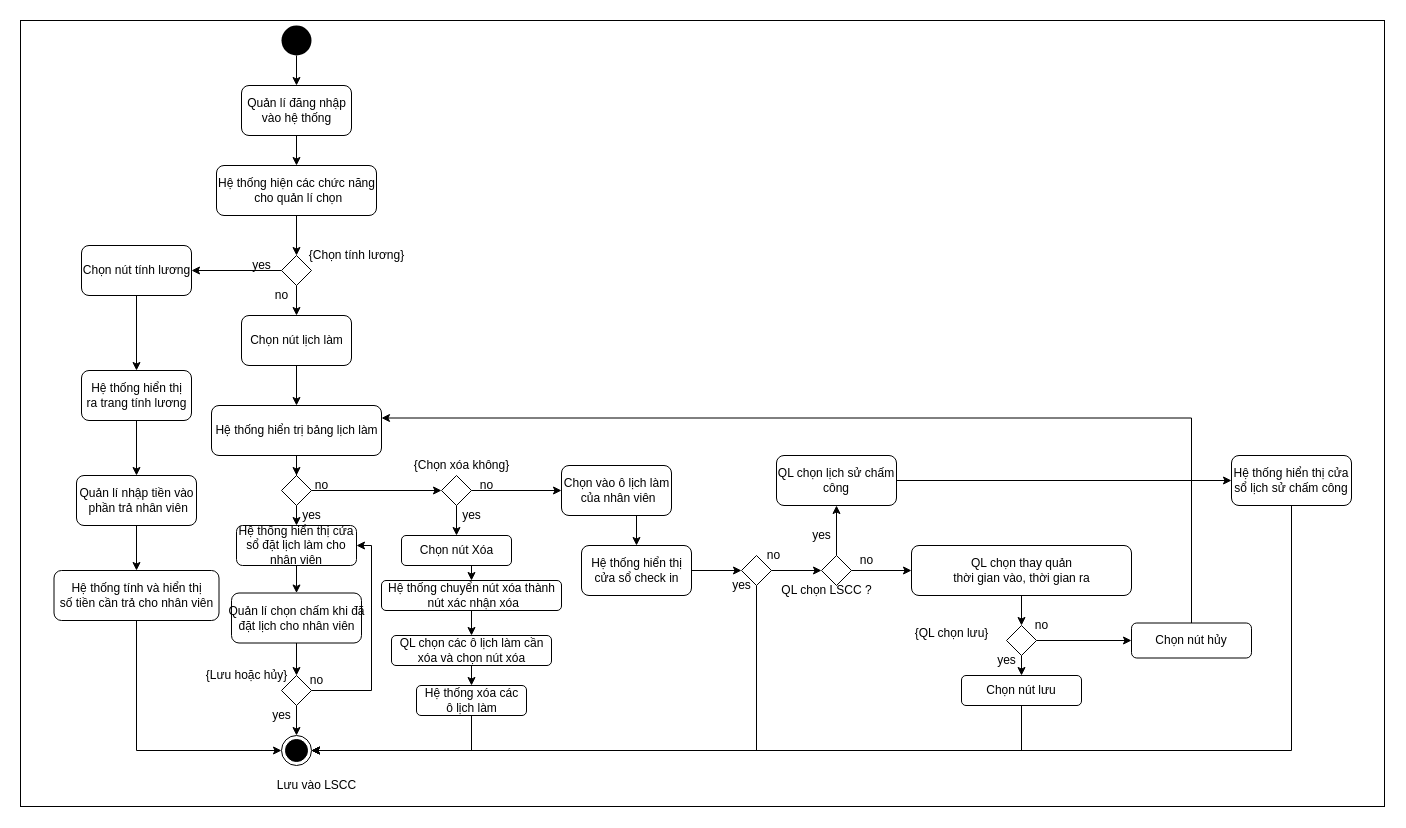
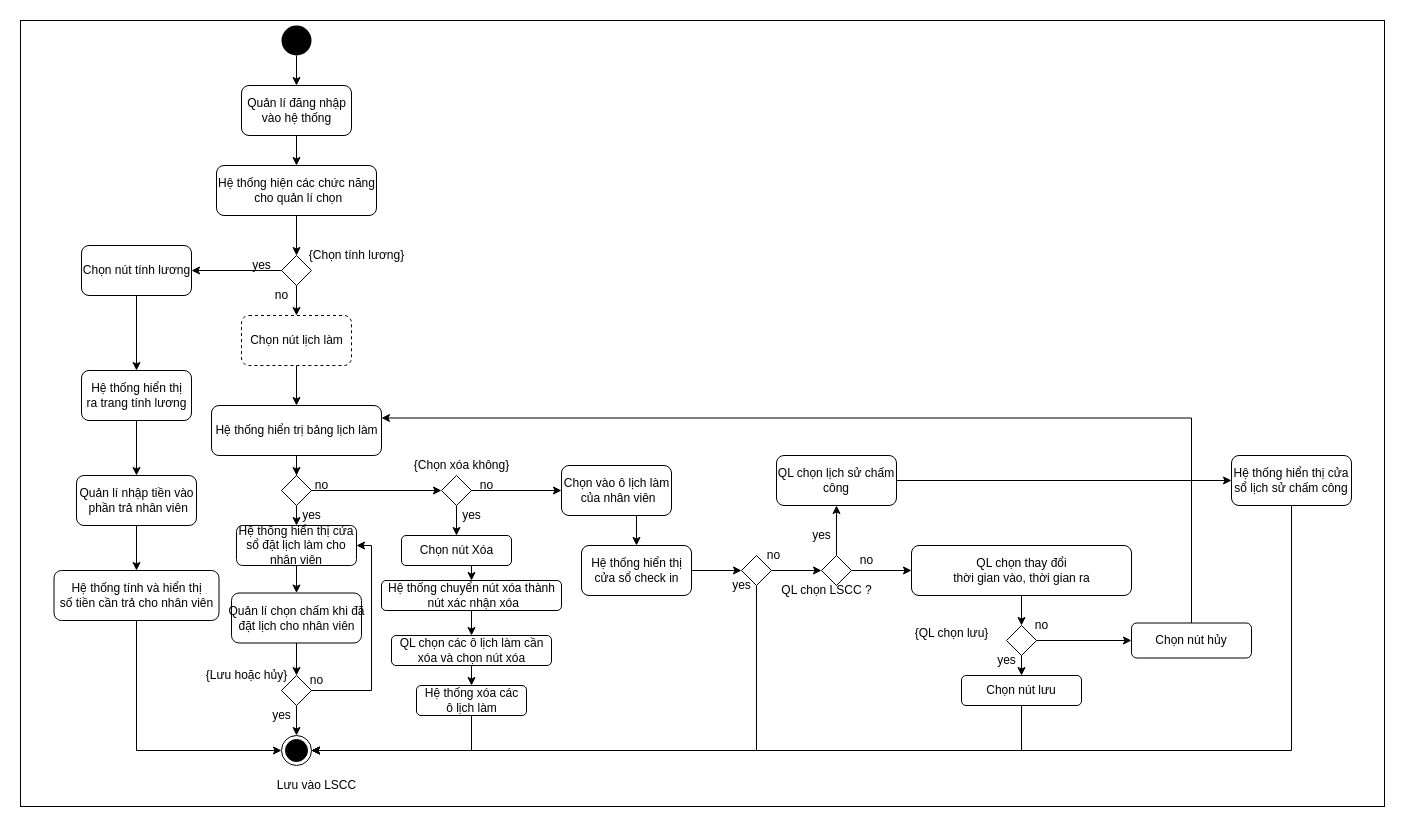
  <mxCell id="0" />
  <mxCell id="1" parent="0" />
  <mxCell id="2" value="" style="rounded=0;whiteSpace=wrap;html=1;fillColor=none;" vertex="1" parent="1"><mxGeometry x="20" y="20" width="1364" height="786" as="geometry" /></mxCell>
  <mxCell id="3" style="edgeStyle=orthogonalEdgeStyle;rounded=0;orthogonalLoop=1;jettySize=auto;html=1;exitX=0.5;exitY=1;exitDx=0;exitDy=0;entryX=0.5;entryY=0;entryDx=0;entryDy=0;" parent="1" source="4" target="6" edge="1"><mxGeometry relative="1" as="geometry" /></mxCell>
  <mxCell id="4" value="Quản lí đăng nhập &lt;br&gt;vào hệ thống" style="html=1;rounded=1;" parent="1" vertex="1"><mxGeometry x="241" y="85" width="110" height="50" as="geometry" /></mxCell>
  <mxCell id="5" style="edgeStyle=orthogonalEdgeStyle;rounded=0;orthogonalLoop=1;jettySize=auto;html=1;exitX=0.5;exitY=1;exitDx=0;exitDy=0;" parent="1" source="6" target="19" edge="1"><mxGeometry relative="1" as="geometry" /></mxCell>
  <mxCell id="6" value="Hệ thống hiện các chức năng&lt;br&gt;&amp;nbsp;cho quản lí chọn" style="html=1;rounded=1;" parent="1" vertex="1"><mxGeometry x="216" y="165" width="160" height="50" as="geometry" /></mxCell>
  <mxCell id="7" style="edgeStyle=orthogonalEdgeStyle;rounded=0;orthogonalLoop=1;jettySize=auto;html=1;exitX=0.5;exitY=1;exitDx=0;exitDy=0;" parent="1" source="8" target="10" edge="1"><mxGeometry relative="1" as="geometry" /></mxCell>
- <mxCell id="8" value="Chọn nút lịch làm" style="html=1;rounded=1;" parent="1" vertex="1"><mxGeometry x="241" y="315" width="110" height="50" as="geometry" /></mxCell>
+ <mxCell id="8" value="Chọn nút lịch làm" style="html=1;rounded=1;dashed=1;" parent="1" vertex="1"><mxGeometry x="241" y="315" width="110" height="50" as="geometry" /></mxCell>
  <mxCell id="9" style="edgeStyle=orthogonalEdgeStyle;rounded=0;orthogonalLoop=1;jettySize=auto;html=1;exitX=0.5;exitY=1;exitDx=0;exitDy=0;" parent="1" source="10" target="30" edge="1"><mxGeometry relative="1" as="geometry" /></mxCell>
  <mxCell id="10" value="Hệ thống hiển trị bảng lịch làm" style="html=1;rounded=1;" parent="1" vertex="1"><mxGeometry x="211" y="405" width="170" height="50" as="geometry" /></mxCell>
  <mxCell id="11" style="edgeStyle=orthogonalEdgeStyle;rounded=0;orthogonalLoop=1;jettySize=auto;html=1;exitX=0.5;exitY=1;exitDx=0;exitDy=0;entryX=0.5;entryY=0;entryDx=0;entryDy=0;" parent="1" source="12" target="77" edge="1"><mxGeometry relative="1" as="geometry" /></mxCell>
  <mxCell id="12" value="Quản lí chọn chấm khi đã &lt;br&gt;đặt lịch cho nhân viên" style="html=1;rounded=1;" parent="1" vertex="1"><mxGeometry x="231" y="592.5" width="130" height="50" as="geometry" /></mxCell>
  <mxCell id="13" value="Lưu vào LSCC" style="text;html=1;align=center;verticalAlign=middle;resizable=0;points=[];autosize=1;" parent="1" vertex="1"><mxGeometry x="271" y="775" width="90" height="20" as="geometry" /></mxCell>
  <mxCell id="14" style="edgeStyle=orthogonalEdgeStyle;rounded=0;orthogonalLoop=1;jettySize=auto;html=1;exitX=0.5;exitY=1;exitDx=0;exitDy=0;entryX=0.5;entryY=0;entryDx=0;entryDy=0;" parent="1" source="15" target="4" edge="1"><mxGeometry relative="1" as="geometry" /></mxCell>
  <mxCell id="15" value="" style="ellipse;fillColor=#000000;strokeColor=none;" parent="1" vertex="1"><mxGeometry x="281" y="25" width="30" height="30" as="geometry" /></mxCell>
  <mxCell id="16" value="" style="ellipse;html=1;shape=endState;fillColor=#000000;strokeColor=#000000;" parent="1" vertex="1"><mxGeometry x="281" y="735" width="30" height="30" as="geometry" /></mxCell>
  <mxCell id="17" style="edgeStyle=orthogonalEdgeStyle;rounded=0;orthogonalLoop=1;jettySize=auto;html=1;exitX=0.5;exitY=1;exitDx=0;exitDy=0;" parent="1" source="19" target="8" edge="1"><mxGeometry relative="1" as="geometry" /></mxCell>
  <mxCell id="18" style="edgeStyle=orthogonalEdgeStyle;rounded=0;orthogonalLoop=1;jettySize=auto;html=1;exitX=0;exitY=0.5;exitDx=0;exitDy=0;entryX=1;entryY=0.5;entryDx=0;entryDy=0;" parent="1" source="19" target="21" edge="1"><mxGeometry relative="1" as="geometry" /></mxCell>
  <mxCell id="19" value="" style="rhombus;" parent="1" vertex="1"><mxGeometry x="281" y="255" width="30" height="30" as="geometry" /></mxCell>
  <mxCell id="20" style="edgeStyle=orthogonalEdgeStyle;rounded=0;orthogonalLoop=1;jettySize=auto;html=1;exitX=0.5;exitY=1;exitDx=0;exitDy=0;entryX=0.5;entryY=0;entryDx=0;entryDy=0;" parent="1" source="21" target="23" edge="1"><mxGeometry relative="1" as="geometry" /></mxCell>
  <mxCell id="21" value="Chọn nút tính lương" style="html=1;rounded=1;" parent="1" vertex="1"><mxGeometry x="81" y="245" width="110" height="50" as="geometry" /></mxCell>
  <mxCell id="22" style="edgeStyle=orthogonalEdgeStyle;rounded=0;orthogonalLoop=1;jettySize=auto;html=1;exitX=0.5;exitY=1;exitDx=0;exitDy=0;entryX=0.5;entryY=0;entryDx=0;entryDy=0;" parent="1" source="23" target="25" edge="1"><mxGeometry relative="1" as="geometry" /></mxCell>
  <mxCell id="23" value="Hệ thống hiển thị&lt;br&gt;ra trang tính lương" style="html=1;rounded=1;" parent="1" vertex="1"><mxGeometry x="81" y="370" width="110" height="50" as="geometry" /></mxCell>
  <mxCell id="24" value="" style="edgeStyle=orthogonalEdgeStyle;rounded=0;orthogonalLoop=1;jettySize=auto;html=1;" parent="1" source="25" target="27" edge="1"><mxGeometry relative="1" as="geometry" /></mxCell>
  <mxCell id="25" value="Quản lí nhập tiền vào&lt;br&gt;&amp;nbsp;phần trả nhân viên" style="html=1;rounded=1;" parent="1" vertex="1"><mxGeometry x="76" y="475" width="120" height="50" as="geometry" /></mxCell>
  <mxCell id="26" style="edgeStyle=orthogonalEdgeStyle;rounded=0;orthogonalLoop=1;jettySize=auto;html=1;exitX=0.5;exitY=1;exitDx=0;exitDy=0;entryX=0;entryY=0.5;entryDx=0;entryDy=0;" parent="1" source="27" target="16" edge="1"><mxGeometry relative="1" as="geometry" /></mxCell>
  <mxCell id="27" value="Hệ thống tính và hiển thị&lt;br&gt;số tiền cần trả cho nhân viên" style="html=1;rounded=1;" parent="1" vertex="1"><mxGeometry x="53.5" y="570" width="165" height="50" as="geometry" /></mxCell>
  <mxCell id="28" style="edgeStyle=orthogonalEdgeStyle;rounded=0;orthogonalLoop=1;jettySize=auto;html=1;exitX=1;exitY=0.5;exitDx=0;exitDy=0;entryX=0;entryY=0.5;entryDx=0;entryDy=0;" parent="1" source="30" target="35" edge="1"><mxGeometry relative="1" as="geometry" /></mxCell>
  <mxCell id="29" style="edgeStyle=orthogonalEdgeStyle;rounded=0;orthogonalLoop=1;jettySize=auto;html=1;exitX=0.5;exitY=1;exitDx=0;exitDy=0;entryX=0.5;entryY=0;entryDx=0;entryDy=0;" parent="1" source="30" target="55" edge="1"><mxGeometry relative="1" as="geometry" /></mxCell>
  <mxCell id="30" value="" style="rhombus;" parent="1" vertex="1"><mxGeometry x="281" y="475" width="30" height="30" as="geometry" /></mxCell>
  <mxCell id="31" style="edgeStyle=orthogonalEdgeStyle;rounded=0;orthogonalLoop=1;jettySize=auto;html=1;exitX=0.5;exitY=1;exitDx=0;exitDy=0;entryX=0.5;entryY=0;entryDx=0;entryDy=0;" parent="1" source="32" target="45" edge="1"><mxGeometry relative="1" as="geometry" /></mxCell>
  <mxCell id="32" value="Chọn vào ô lịch làm&lt;br&gt;&amp;nbsp;của nhân viên" style="html=1;rounded=1;" parent="1" vertex="1"><mxGeometry x="561" y="465" width="110" height="50" as="geometry" /></mxCell>
  <mxCell id="33" style="edgeStyle=orthogonalEdgeStyle;rounded=0;orthogonalLoop=1;jettySize=auto;html=1;exitX=0.5;exitY=1;exitDx=0;exitDy=0;entryX=0.5;entryY=0;entryDx=0;entryDy=0;" parent="1" source="35" target="37" edge="1"><mxGeometry relative="1" as="geometry" /></mxCell>
  <mxCell id="34" style="edgeStyle=orthogonalEdgeStyle;rounded=0;orthogonalLoop=1;jettySize=auto;html=1;exitX=1;exitY=0.5;exitDx=0;exitDy=0;entryX=0;entryY=0.5;entryDx=0;entryDy=0;" parent="1" source="35" target="32" edge="1"><mxGeometry relative="1" as="geometry" /></mxCell>
  <mxCell id="35" value="" style="rhombus;" parent="1" vertex="1"><mxGeometry x="441" y="475" width="30" height="30" as="geometry" /></mxCell>
  <mxCell id="36" style="edgeStyle=orthogonalEdgeStyle;rounded=0;orthogonalLoop=1;jettySize=auto;html=1;exitX=0.5;exitY=1;exitDx=0;exitDy=0;entryX=0.5;entryY=0;entryDx=0;entryDy=0;" parent="1" source="37" target="39" edge="1"><mxGeometry relative="1" as="geometry" /></mxCell>
  <mxCell id="37" value="Chọn nút Xóa" style="html=1;rounded=1;" parent="1" vertex="1"><mxGeometry x="401" y="535" width="110" height="30" as="geometry" /></mxCell>
  <mxCell id="38" style="edgeStyle=orthogonalEdgeStyle;rounded=0;orthogonalLoop=1;jettySize=auto;html=1;exitX=0.5;exitY=1;exitDx=0;exitDy=0;entryX=0.5;entryY=0;entryDx=0;entryDy=0;" parent="1" source="39" target="41" edge="1"><mxGeometry relative="1" as="geometry" /></mxCell>
  <mxCell id="39" value="Hệ thống chuyển nút xóa thành&lt;br&gt;&amp;nbsp;nút xác nhận xóa" style="html=1;rounded=1;" parent="1" vertex="1"><mxGeometry x="381" y="580" width="180" height="30" as="geometry" /></mxCell>
  <mxCell id="40" style="edgeStyle=orthogonalEdgeStyle;rounded=0;orthogonalLoop=1;jettySize=auto;html=1;exitX=0.5;exitY=1;exitDx=0;exitDy=0;entryX=0.5;entryY=0;entryDx=0;entryDy=0;" parent="1" source="41" target="43" edge="1"><mxGeometry relative="1" as="geometry" /></mxCell>
  <mxCell id="41" value="QL chọn các ô lịch làm cần &lt;br&gt;xóa và chọn nút xóa" style="html=1;rounded=1;" parent="1" vertex="1"><mxGeometry x="391" y="635" width="160" height="30" as="geometry" /></mxCell>
  <mxCell id="42" style="edgeStyle=orthogonalEdgeStyle;rounded=0;orthogonalLoop=1;jettySize=auto;html=1;exitX=0.5;exitY=1;exitDx=0;exitDy=0;entryX=1;entryY=0.5;entryDx=0;entryDy=0;" parent="1" source="43" target="16" edge="1"><mxGeometry relative="1" as="geometry" /></mxCell>
  <mxCell id="43" value="Hệ thống xóa các&lt;br&gt;ô lịch làm" style="html=1;rounded=1;" parent="1" vertex="1"><mxGeometry x="416" y="685" width="110" height="30" as="geometry" /></mxCell>
  <mxCell id="44" style="edgeStyle=orthogonalEdgeStyle;rounded=0;orthogonalLoop=1;jettySize=auto;html=1;exitX=1;exitY=0.5;exitDx=0;exitDy=0;entryX=0;entryY=0.5;entryDx=0;entryDy=0;" parent="1" source="45" target="48" edge="1"><mxGeometry relative="1" as="geometry" /></mxCell>
  <mxCell id="45" value="Hệ thống hiển thị &lt;br&gt;cửa sổ check in" style="html=1;rounded=1;" parent="1" vertex="1"><mxGeometry x="581" y="545" width="110" height="50" as="geometry" /></mxCell>
  <mxCell id="46" style="edgeStyle=orthogonalEdgeStyle;rounded=0;orthogonalLoop=1;jettySize=auto;html=1;exitX=0.5;exitY=1;exitDx=0;exitDy=0;entryX=1;entryY=0.5;entryDx=0;entryDy=0;" parent="1" source="48" target="16" edge="1"><mxGeometry relative="1" as="geometry" /></mxCell>
  <mxCell id="47" style="edgeStyle=orthogonalEdgeStyle;rounded=0;orthogonalLoop=1;jettySize=auto;html=1;exitX=1;exitY=0.5;exitDx=0;exitDy=0;entryX=0;entryY=0.5;entryDx=0;entryDy=0;" parent="1" source="48" target="53" edge="1"><mxGeometry relative="1" as="geometry" /></mxCell>
  <mxCell id="48" value="" style="rhombus;" parent="1" vertex="1"><mxGeometry x="741" y="555" width="30" height="30" as="geometry" /></mxCell>
  <mxCell id="49" style="edgeStyle=orthogonalEdgeStyle;rounded=0;orthogonalLoop=1;jettySize=auto;html=1;exitX=0.5;exitY=1;exitDx=0;exitDy=0;entryX=0.5;entryY=0;entryDx=0;entryDy=0;" parent="1" source="50" target="58" edge="1"><mxGeometry relative="1" as="geometry" /></mxCell>
- <mxCell id="50" value="QL chọn thay quản &lt;br&gt;thời gian vào, thời gian ra" style="html=1;rounded=1;" parent="1" vertex="1"><mxGeometry x="911" y="545" width="220" height="50" as="geometry" /></mxCell>
+ <mxCell id="50" value="QL chọn thay đổi &lt;br&gt;thời gian vào, thời gian ra" style="html=1;rounded=1;" parent="1" vertex="1"><mxGeometry x="911" y="545" width="220" height="50" as="geometry" /></mxCell>
  <mxCell id="51" style="edgeStyle=orthogonalEdgeStyle;rounded=0;orthogonalLoop=1;jettySize=auto;html=1;exitX=1;exitY=0.5;exitDx=0;exitDy=0;entryX=0;entryY=0.5;entryDx=0;entryDy=0;" parent="1" source="53" target="50" edge="1"><mxGeometry relative="1" as="geometry" /></mxCell>
  <mxCell id="52" style="edgeStyle=orthogonalEdgeStyle;rounded=0;orthogonalLoop=1;jettySize=auto;html=1;exitX=0.5;exitY=0;exitDx=0;exitDy=0;" parent="1" source="53" target="64" edge="1"><mxGeometry relative="1" as="geometry" /></mxCell>
  <mxCell id="53" value="" style="rhombus;" parent="1" vertex="1"><mxGeometry x="821" y="555" width="30" height="30" as="geometry" /></mxCell>
  <mxCell id="54" style="edgeStyle=orthogonalEdgeStyle;rounded=0;orthogonalLoop=1;jettySize=auto;html=1;exitX=0.5;exitY=1;exitDx=0;exitDy=0;entryX=0.5;entryY=0;entryDx=0;entryDy=0;" parent="1" source="55" target="12" edge="1"><mxGeometry relative="1" as="geometry" /></mxCell>
  <mxCell id="55" value="Hệ thống hiển thị cửa sổ đặt lịch làm cho nhân viên" style="rounded=1;whiteSpace=wrap;html=1;" parent="1" vertex="1"><mxGeometry x="236" y="525" width="120" height="40" as="geometry" /></mxCell>
  <mxCell id="56" style="edgeStyle=orthogonalEdgeStyle;rounded=0;orthogonalLoop=1;jettySize=auto;html=1;exitX=0.5;exitY=1;exitDx=0;exitDy=0;entryX=0.5;entryY=0;entryDx=0;entryDy=0;" parent="1" source="58" target="60" edge="1"><mxGeometry relative="1" as="geometry" /></mxCell>
  <mxCell id="57" style="edgeStyle=orthogonalEdgeStyle;rounded=0;orthogonalLoop=1;jettySize=auto;html=1;exitX=1;exitY=0.5;exitDx=0;exitDy=0;entryX=0;entryY=0.5;entryDx=0;entryDy=0;" parent="1" source="58" target="62" edge="1"><mxGeometry relative="1" as="geometry" /></mxCell>
  <mxCell id="58" value="" style="rhombus;" parent="1" vertex="1"><mxGeometry x="1006" y="625" width="30" height="30" as="geometry" /></mxCell>
  <mxCell id="59" style="edgeStyle=orthogonalEdgeStyle;rounded=0;orthogonalLoop=1;jettySize=auto;html=1;exitX=0.5;exitY=1;exitDx=0;exitDy=0;entryX=1;entryY=0.5;entryDx=0;entryDy=0;" parent="1" source="60" target="16" edge="1"><mxGeometry relative="1" as="geometry" /></mxCell>
  <mxCell id="60" value="Chọn nút lưu" style="rounded=1;whiteSpace=wrap;html=1;" parent="1" vertex="1"><mxGeometry x="961" y="675" width="120" height="30" as="geometry" /></mxCell>
  <mxCell id="61" style="edgeStyle=orthogonalEdgeStyle;rounded=0;orthogonalLoop=1;jettySize=auto;html=1;exitX=0.5;exitY=0;exitDx=0;exitDy=0;entryX=1;entryY=0.25;entryDx=0;entryDy=0;" parent="1" source="62" target="10" edge="1"><mxGeometry relative="1" as="geometry" /></mxCell>
  <mxCell id="62" value="Chọn nút hủy" style="rounded=1;whiteSpace=wrap;html=1;" parent="1" vertex="1"><mxGeometry x="1131" y="622.5" width="120" height="35" as="geometry" /></mxCell>
  <mxCell id="63" style="edgeStyle=orthogonalEdgeStyle;rounded=0;orthogonalLoop=1;jettySize=auto;html=1;exitX=1;exitY=0.5;exitDx=0;exitDy=0;entryX=0;entryY=0.5;entryDx=0;entryDy=0;" parent="1" source="64" target="66" edge="1"><mxGeometry relative="1" as="geometry" /></mxCell>
  <mxCell id="64" value="QL chọn lịch sử chấm công" style="rounded=1;whiteSpace=wrap;html=1;" parent="1" vertex="1"><mxGeometry x="776" y="455" width="120" height="50" as="geometry" /></mxCell>
  <mxCell id="65" style="edgeStyle=orthogonalEdgeStyle;rounded=0;orthogonalLoop=1;jettySize=auto;html=1;exitX=0.5;exitY=1;exitDx=0;exitDy=0;entryX=1;entryY=0.5;entryDx=0;entryDy=0;" parent="1" source="66" target="16" edge="1"><mxGeometry relative="1" as="geometry" /></mxCell>
  <mxCell id="66" value="Hệ thống hiển thị cửa sổ lịch sử chấm công" style="rounded=1;whiteSpace=wrap;html=1;" parent="1" vertex="1"><mxGeometry x="1231" y="455" width="120" height="50" as="geometry" /></mxCell>
  <mxCell id="67" value="{QL chọn lưu}" style="text;html=1;align=center;verticalAlign=middle;resizable=0;points=[];autosize=1;" parent="1" vertex="1"><mxGeometry x="906" y="622.5" width="90" height="20" as="geometry" /></mxCell>
  <mxCell id="68" value="QL chọn LSCC ?" style="text;html=1;align=center;verticalAlign=middle;resizable=0;points=[];autosize=1;" parent="1" vertex="1"><mxGeometry x="771" y="580" width="110" height="20" as="geometry" /></mxCell>
  <mxCell id="69" value="yes" style="text;html=1;align=center;verticalAlign=middle;resizable=0;points=[];autosize=1;" parent="1" vertex="1"><mxGeometry x="991" y="650" width="30" height="20" as="geometry" /></mxCell>
  <mxCell id="70" value="no" style="text;html=1;align=center;verticalAlign=middle;resizable=0;points=[];autosize=1;" parent="1" vertex="1"><mxGeometry x="1026" y="615" width="30" height="20" as="geometry" /></mxCell>
  <mxCell id="71" value="yes" style="text;html=1;align=center;verticalAlign=middle;resizable=0;points=[];autosize=1;" parent="1" vertex="1"><mxGeometry x="806" y="525" width="30" height="20" as="geometry" /></mxCell>
  <mxCell id="72" value="no" style="text;html=1;align=center;verticalAlign=middle;resizable=0;points=[];autosize=1;" parent="1" vertex="1"><mxGeometry x="851" y="550" width="30" height="20" as="geometry" /></mxCell>
  <mxCell id="73" value="no" style="text;html=1;align=center;verticalAlign=middle;resizable=0;points=[];autosize=1;" parent="1" vertex="1"><mxGeometry x="758" y="545" width="30" height="20" as="geometry" /></mxCell>
  <mxCell id="74" value="yes" style="text;html=1;align=center;verticalAlign=middle;resizable=0;points=[];autosize=1;" parent="1" vertex="1"><mxGeometry x="726" y="575" width="30" height="20" as="geometry" /></mxCell>
  <mxCell id="75" style="edgeStyle=orthogonalEdgeStyle;rounded=0;orthogonalLoop=1;jettySize=auto;html=1;exitX=0.5;exitY=1;exitDx=0;exitDy=0;entryX=0.5;entryY=0;entryDx=0;entryDy=0;" parent="1" source="77" target="16" edge="1"><mxGeometry relative="1" as="geometry" /></mxCell>
  <mxCell id="76" style="edgeStyle=orthogonalEdgeStyle;rounded=0;orthogonalLoop=1;jettySize=auto;html=1;exitX=1;exitY=0.5;exitDx=0;exitDy=0;entryX=1;entryY=0.5;entryDx=0;entryDy=0;" parent="1" source="77" target="55" edge="1"><mxGeometry relative="1" as="geometry"><Array as="points"><mxPoint x="371" y="690" /><mxPoint x="371" y="545" /></Array></mxGeometry></mxCell>
  <mxCell id="77" value="" style="rhombus;" parent="1" vertex="1"><mxGeometry x="281" y="675" width="30" height="30" as="geometry" /></mxCell>
  <mxCell id="78" value="{Lưu hoặc hủy}" style="text;html=1;align=center;verticalAlign=middle;resizable=0;points=[];autosize=1;" parent="1" vertex="1"><mxGeometry x="196" y="665" width="100" height="20" as="geometry" /></mxCell>
  <mxCell id="79" value="no" style="text;html=1;align=center;verticalAlign=middle;resizable=0;points=[];autosize=1;" parent="1" vertex="1"><mxGeometry x="301" y="670" width="30" height="20" as="geometry" /></mxCell>
  <mxCell id="80" value="yes" style="text;html=1;align=center;verticalAlign=middle;resizable=0;points=[];autosize=1;" parent="1" vertex="1"><mxGeometry x="266" y="705" width="30" height="20" as="geometry" /></mxCell>
  <mxCell id="81" value="{Chọn xóa không}" style="text;html=1;align=center;verticalAlign=middle;resizable=0;points=[];autosize=1;" parent="1" vertex="1"><mxGeometry x="406" y="455" width="110" height="20" as="geometry" /></mxCell>
  <mxCell id="82" value="yes" style="text;html=1;align=center;verticalAlign=middle;resizable=0;points=[];autosize=1;" parent="1" vertex="1"><mxGeometry x="456" y="505" width="30" height="20" as="geometry" /></mxCell>
  <mxCell id="83" value="no" style="text;html=1;align=center;verticalAlign=middle;resizable=0;points=[];autosize=1;" parent="1" vertex="1"><mxGeometry x="471" y="475" width="30" height="20" as="geometry" /></mxCell>
  <mxCell id="84" value="no" style="text;html=1;align=center;verticalAlign=middle;resizable=0;points=[];autosize=1;" parent="1" vertex="1"><mxGeometry x="306" y="475" width="30" height="20" as="geometry" /></mxCell>
  <mxCell id="85" value="yes" style="text;html=1;align=center;verticalAlign=middle;resizable=0;points=[];autosize=1;" parent="1" vertex="1"><mxGeometry x="296" y="505" width="30" height="20" as="geometry" /></mxCell>
  <mxCell id="86" value="{Chọn tính lương}" style="text;html=1;align=center;verticalAlign=middle;resizable=0;points=[];autosize=1;" parent="1" vertex="1"><mxGeometry x="301" y="245" width="110" height="20" as="geometry" /></mxCell>
  <mxCell id="87" value="yes" style="text;html=1;align=center;verticalAlign=middle;resizable=0;points=[];autosize=1;" parent="1" vertex="1"><mxGeometry x="246" y="255" width="30" height="20" as="geometry" /></mxCell>
  <mxCell id="88" value="no" style="text;html=1;align=center;verticalAlign=middle;resizable=0;points=[];autosize=1;" parent="1" vertex="1"><mxGeometry x="266" y="285" width="30" height="20" as="geometry" /></mxCell>
